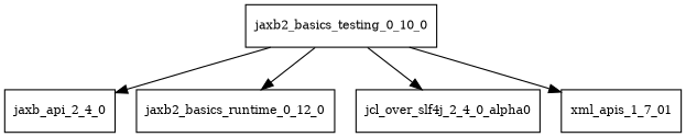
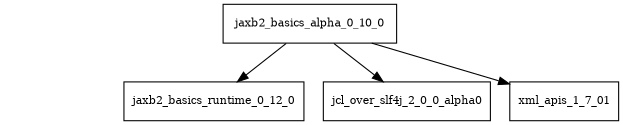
  digraph {
    node [fontsize=10.0 shape=box]
-   jaxb2_basics_testing_0_10_0
-   jaxb_api_2_4_0
+   jaxb2_basics_testing_0_10_0 [label=jaxb2_basics_alpha_0_10_0]
    jaxb2_basics_runtime_0_12_0
-   jcl_over_slf4j_2_0_0_alpha0 [label=jcl_over_slf4j_2_4_0_alpha0]
+   jcl_over_slf4j_2_0_0_alpha0
    n5 [label=xml_apis_1_7_01]
-   jaxb2_basics_testing_0_10_0 -> jaxb_api_2_4_0
    jaxb2_basics_testing_0_10_0 -> jaxb2_basics_runtime_0_12_0
    jaxb2_basics_testing_0_10_0 -> jcl_over_slf4j_2_0_0_alpha0
    jaxb2_basics_testing_0_10_0 -> n5
  }
